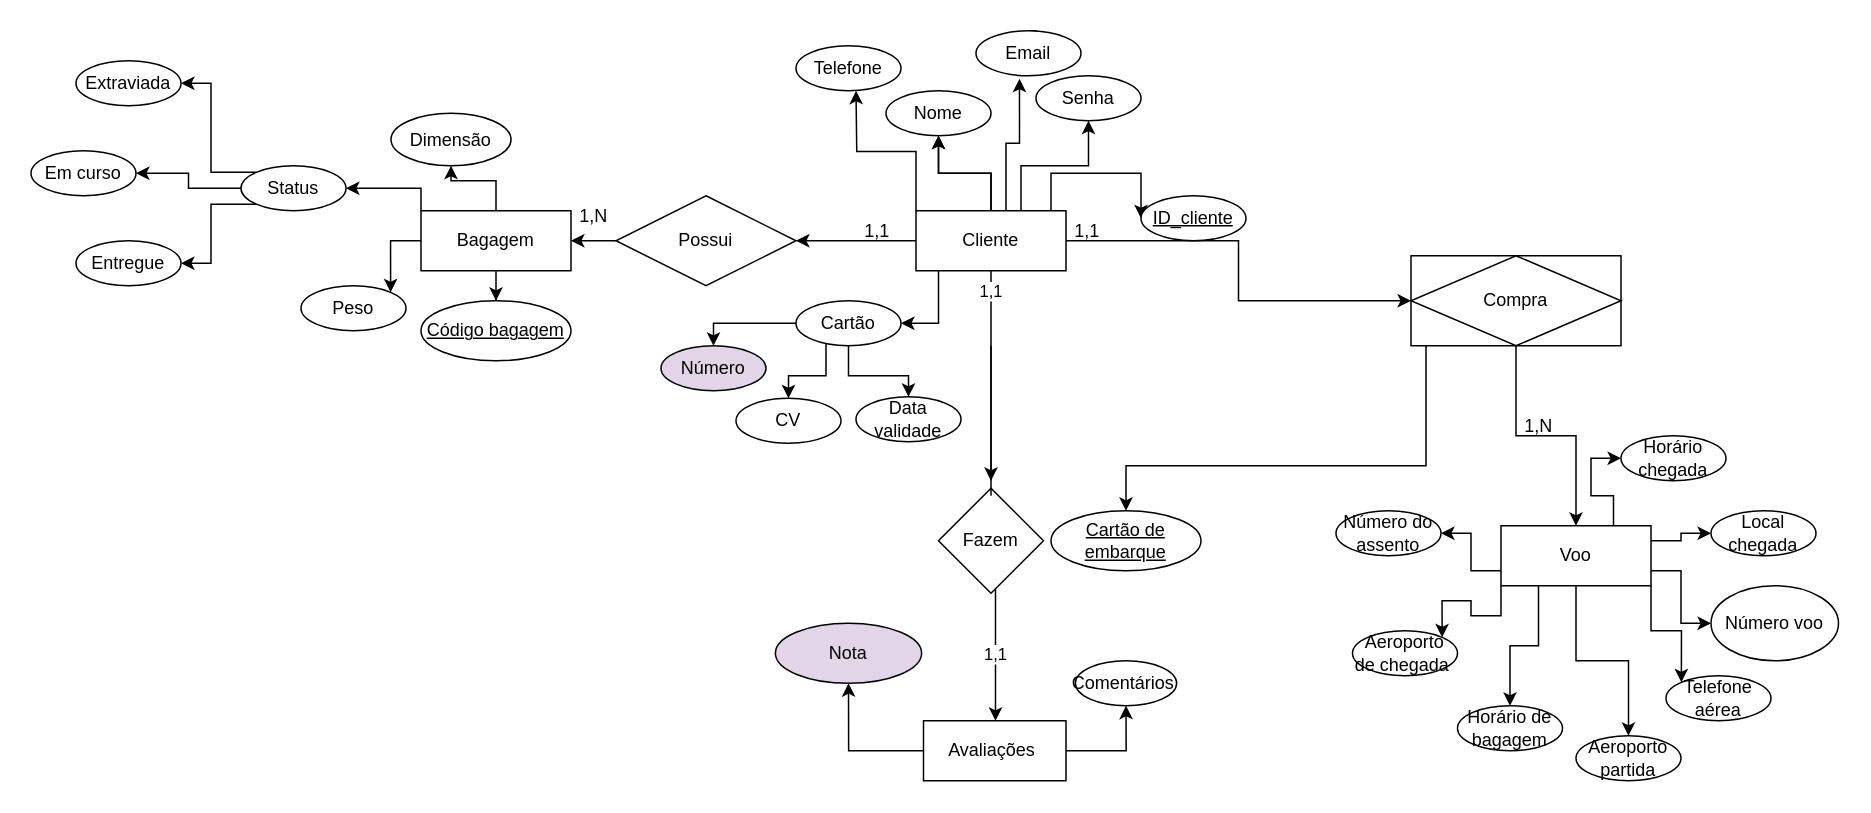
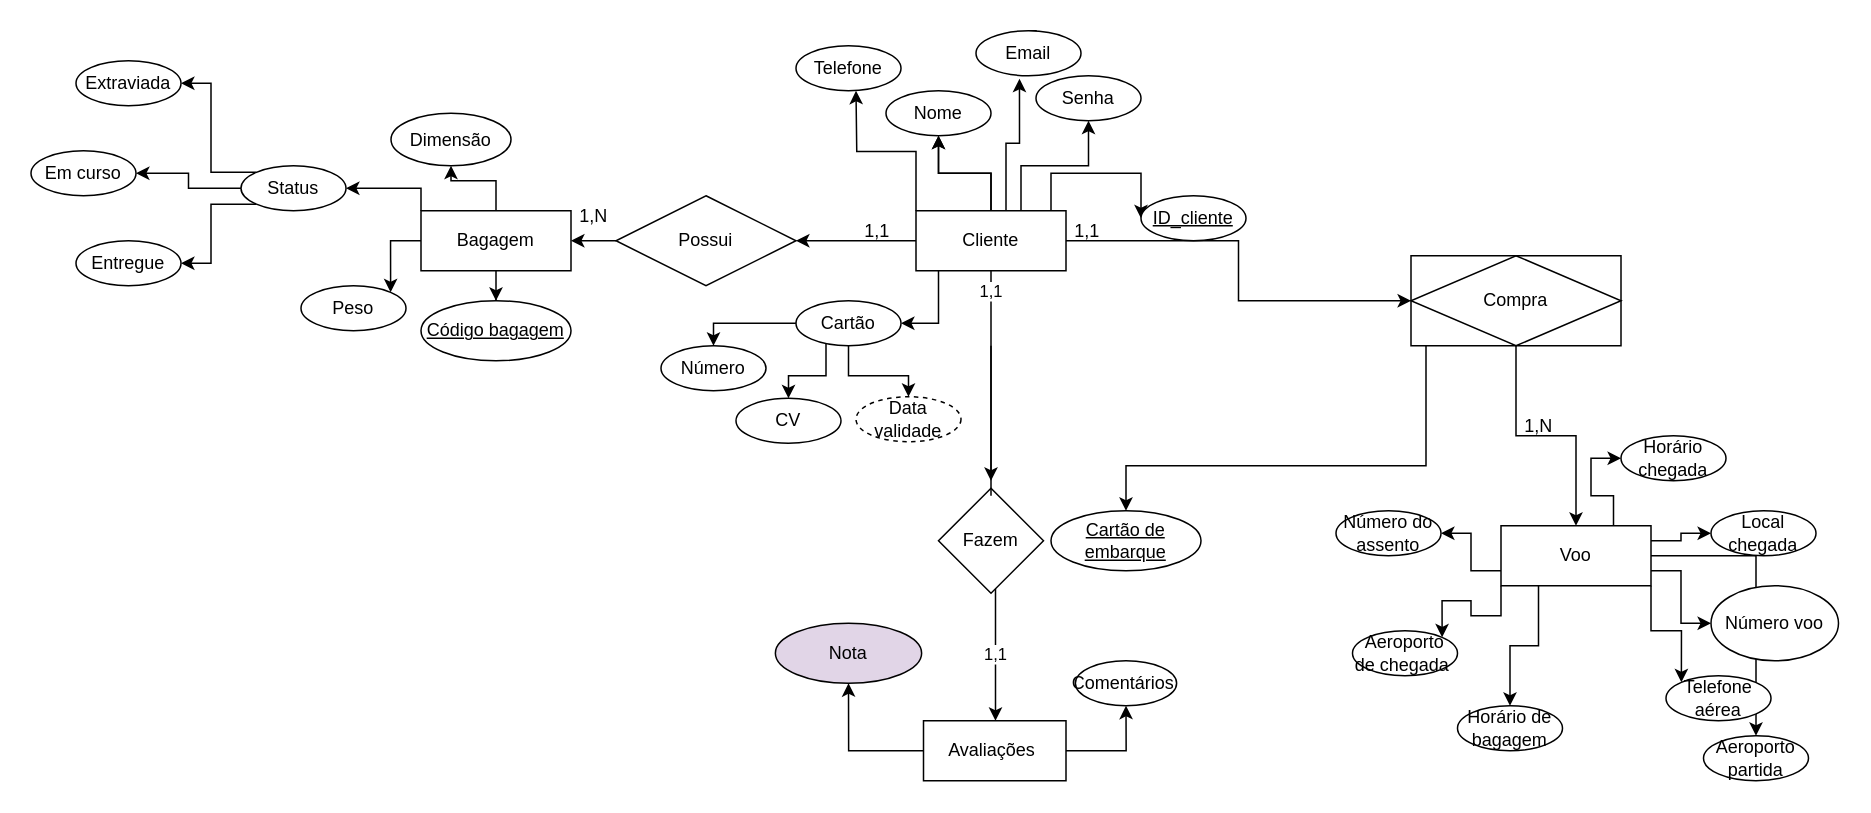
  <mxCell id="0" />
  <mxCell id="1" parent="0" />
  <mxCell id="2" style="edgeStyle=orthogonalEdgeStyle;rounded=0;orthogonalLoop=1;jettySize=auto;html=1;" edge="1" parent="1" source="11" target="54"><mxGeometry relative="1" as="geometry" /></mxCell>
  <mxCell id="3" style="edgeStyle=orthogonalEdgeStyle;rounded=0;orthogonalLoop=1;jettySize=auto;html=1;entryX=0.414;entryY=1.067;entryDx=0;entryDy=0;entryPerimeter=0;" edge="1" parent="1" source="11" target="13"><mxGeometry relative="1" as="geometry"><Array as="points"><mxPoint x="670" y="95" /><mxPoint x="679" y="95" /></Array></mxGeometry></mxCell>
  <mxCell id="4" style="edgeStyle=orthogonalEdgeStyle;rounded=0;orthogonalLoop=1;jettySize=auto;html=1;entryX=0.5;entryY=1;entryDx=0;entryDy=0;" edge="1" parent="1" source="11" target="14"><mxGeometry relative="1" as="geometry"><Array as="points"><mxPoint x="680" y="110" /><mxPoint x="725" y="110" /></Array></mxGeometry></mxCell>
  <mxCell id="5" style="edgeStyle=orthogonalEdgeStyle;rounded=0;orthogonalLoop=1;jettySize=auto;html=1;entryX=1;entryY=0.5;entryDx=0;entryDy=0;" edge="1" parent="1" source="11" target="23"><mxGeometry relative="1" as="geometry" /></mxCell>
  <mxCell id="6" style="edgeStyle=orthogonalEdgeStyle;rounded=0;orthogonalLoop=1;jettySize=auto;html=1;exitX=0;exitY=0;exitDx=0;exitDy=0;" edge="1" parent="1" source="11"><mxGeometry relative="1" as="geometry"><mxPoint x="570" y="60" as="targetPoint" /></mxGeometry></mxCell>
  <mxCell id="7" style="edgeStyle=orthogonalEdgeStyle;rounded=0;orthogonalLoop=1;jettySize=auto;html=1;entryX=1;entryY=0.5;entryDx=0;entryDy=0;" edge="1" parent="1" source="11" target="18"><mxGeometry relative="1" as="geometry"><Array as="points"><mxPoint x="625" y="215" /></Array></mxGeometry></mxCell>
  <mxCell id="8" style="edgeStyle=orthogonalEdgeStyle;rounded=0;orthogonalLoop=1;jettySize=auto;html=1;entryX=0;entryY=0.5;entryDx=0;entryDy=0;" edge="1" parent="1" source="11" target="52"><mxGeometry relative="1" as="geometry"><mxPoint x="900" y="170" as="targetPoint" /></mxGeometry></mxCell>
  <mxCell id="9" value="" style="edgeStyle=orthogonalEdgeStyle;rounded=0;orthogonalLoop=1;jettySize=auto;html=1;" edge="1" parent="1" source="11" target="54"><mxGeometry relative="1" as="geometry" /></mxCell>
  <mxCell id="10" style="edgeStyle=orthogonalEdgeStyle;rounded=0;orthogonalLoop=1;jettySize=auto;html=1;entryX=0;entryY=0.5;entryDx=0;entryDy=0;" edge="1" parent="1" source="11" target="78"><mxGeometry relative="1" as="geometry"><Array as="points"><mxPoint x="700" y="115" /></Array></mxGeometry></mxCell>
  <mxCell id="11" value="Cliente" style="whiteSpace=wrap;html=1;align=center;" vertex="1" parent="1"><mxGeometry x="610" y="140" width="100" height="40" as="geometry" /></mxCell>
  <mxCell id="12" style="edgeStyle=orthogonalEdgeStyle;rounded=0;orthogonalLoop=1;jettySize=auto;html=1;exitX=0.5;exitY=0;exitDx=0;exitDy=0;" edge="1" parent="1" source="13"><mxGeometry relative="1" as="geometry"><mxPoint x="690" y="50" as="targetPoint" /></mxGeometry></mxCell>
  <mxCell id="13" value="Email" style="ellipse;whiteSpace=wrap;html=1;align=center;" vertex="1" parent="1"><mxGeometry x="650" y="20" width="70" height="30" as="geometry" /></mxCell>
  <mxCell id="14" value="Senha" style="ellipse;whiteSpace=wrap;html=1;align=center;" vertex="1" parent="1"><mxGeometry x="690" y="50" width="70" height="30" as="geometry" /></mxCell>
  <mxCell id="15" style="edgeStyle=orthogonalEdgeStyle;rounded=0;orthogonalLoop=1;jettySize=auto;html=1;entryX=0.5;entryY=0;entryDx=0;entryDy=0;" edge="1" parent="1" source="18" target="20"><mxGeometry relative="1" as="geometry"><Array as="points"><mxPoint x="475" y="215" /></Array></mxGeometry></mxCell>
  <mxCell id="16" style="edgeStyle=orthogonalEdgeStyle;rounded=0;orthogonalLoop=1;jettySize=auto;html=1;" edge="1" parent="1" source="18" target="21"><mxGeometry relative="1" as="geometry" /></mxCell>
  <mxCell id="17" style="edgeStyle=orthogonalEdgeStyle;rounded=0;orthogonalLoop=1;jettySize=auto;html=1;entryX=0.5;entryY=0;entryDx=0;entryDy=0;" edge="1" parent="1" source="18" target="19"><mxGeometry relative="1" as="geometry"><Array as="points"><mxPoint x="550" y="250" /><mxPoint x="525" y="250" /></Array></mxGeometry></mxCell>
  <mxCell id="18" value="Cartão" style="ellipse;whiteSpace=wrap;html=1;align=center;" vertex="1" parent="1"><mxGeometry x="530" y="200" width="70" height="30" as="geometry" /></mxCell>
  <mxCell id="19" value="CV" style="ellipse;whiteSpace=wrap;html=1;align=center;" vertex="1" parent="1"><mxGeometry x="490" y="265" width="70" height="30" as="geometry" /></mxCell>
- <mxCell id="20" value="Número" style="ellipse;whiteSpace=wrap;html=1;align=center;fillColor=#e1d5e7;" vertex="1" parent="1"><mxGeometry x="440" y="230" width="70" height="30" as="geometry" /></mxCell>
- <mxCell id="21" value="Data validade" style="ellipse;whiteSpace=wrap;html=1;align=center;" vertex="1" parent="1"><mxGeometry x="570" y="264" width="70" height="30" as="geometry" /></mxCell>
+ <mxCell id="20" value="Número" style="ellipse;whiteSpace=wrap;html=1;align=center;" vertex="1" parent="1"><mxGeometry x="440" y="230" width="70" height="30" as="geometry" /></mxCell>
+ <mxCell id="21" value="Data validade" style="ellipse;whiteSpace=wrap;html=1;align=center;dashed=1;" vertex="1" parent="1"><mxGeometry x="570" y="264" width="70" height="30" as="geometry" /></mxCell>
  <mxCell id="22" style="edgeStyle=orthogonalEdgeStyle;rounded=0;orthogonalLoop=1;jettySize=auto;html=1;entryX=1;entryY=0.5;entryDx=0;entryDy=0;" edge="1" parent="1" source="23" target="28"><mxGeometry relative="1" as="geometry" /></mxCell>
  <mxCell id="23" value="Possui" style="shape=rhombus;perimeter=rhombusPerimeter;whiteSpace=wrap;html=1;align=center;" vertex="1" parent="1"><mxGeometry x="410" y="130" width="120" height="60" as="geometry" /></mxCell>
  <mxCell id="24" style="edgeStyle=orthogonalEdgeStyle;rounded=0;orthogonalLoop=1;jettySize=auto;html=1;" edge="1" parent="1" source="28" target="29"><mxGeometry relative="1" as="geometry" /></mxCell>
  <mxCell id="25" style="edgeStyle=orthogonalEdgeStyle;rounded=0;orthogonalLoop=1;jettySize=auto;html=1;entryX=1;entryY=0;entryDx=0;entryDy=0;" edge="1" parent="1" source="28" target="40"><mxGeometry relative="1" as="geometry" /></mxCell>
  <mxCell id="26" style="edgeStyle=orthogonalEdgeStyle;rounded=0;orthogonalLoop=1;jettySize=auto;html=1;" edge="1" parent="1" source="28" target="41"><mxGeometry relative="1" as="geometry" /></mxCell>
  <mxCell id="27" style="edgeStyle=orthogonalEdgeStyle;rounded=0;orthogonalLoop=1;jettySize=auto;html=1;exitX=0;exitY=0;exitDx=0;exitDy=0;entryX=1;entryY=0.5;entryDx=0;entryDy=0;" edge="1" parent="1" source="28" target="64"><mxGeometry relative="1" as="geometry"><Array as="points"><mxPoint x="280" y="125" /></Array></mxGeometry></mxCell>
  <mxCell id="28" value="Bagagem" style="whiteSpace=wrap;html=1;align=center;" vertex="1" parent="1"><mxGeometry x="280" y="140" width="100" height="40" as="geometry" /></mxCell>
  <mxCell id="29" value="Código bagagem" style="ellipse;whiteSpace=wrap;html=1;align=center;fontStyle=4;" vertex="1" parent="1"><mxGeometry x="280" y="200" width="100" height="40" as="geometry" /></mxCell>
  <mxCell id="30" style="edgeStyle=orthogonalEdgeStyle;rounded=0;orthogonalLoop=1;jettySize=auto;html=1;" edge="1" parent="1"><mxGeometry relative="1" as="geometry"><mxPoint x="1060" y="360" as="targetPoint" /><mxPoint x="1070" y="370" as="sourcePoint" /></mxGeometry></mxCell>
  <mxCell id="31" style="edgeStyle=orthogonalEdgeStyle;rounded=0;orthogonalLoop=1;jettySize=auto;html=1;exitX=0;exitY=0.75;exitDx=0;exitDy=0;" edge="1" parent="1" source="39" target="46"><mxGeometry relative="1" as="geometry" /></mxCell>
  <mxCell id="32" style="edgeStyle=orthogonalEdgeStyle;rounded=0;orthogonalLoop=1;jettySize=auto;html=1;exitX=0.25;exitY=1;exitDx=0;exitDy=0;entryX=0.5;entryY=0;entryDx=0;entryDy=0;" edge="1" parent="1" source="39" target="43"><mxGeometry relative="1" as="geometry" /></mxCell>
  <mxCell id="33" style="edgeStyle=orthogonalEdgeStyle;rounded=0;orthogonalLoop=1;jettySize=auto;html=1;exitX=0;exitY=1;exitDx=0;exitDy=0;entryX=1;entryY=0;entryDx=0;entryDy=0;" edge="1" parent="1" source="39" target="48"><mxGeometry relative="1" as="geometry" /></mxCell>
  <mxCell id="34" style="edgeStyle=orthogonalEdgeStyle;rounded=0;orthogonalLoop=1;jettySize=auto;html=1;exitX=1;exitY=1;exitDx=0;exitDy=0;entryX=0;entryY=0;entryDx=0;entryDy=0;" edge="1" parent="1" source="39" target="49"><mxGeometry relative="1" as="geometry" /></mxCell>
  <mxCell id="35" style="edgeStyle=orthogonalEdgeStyle;rounded=0;orthogonalLoop=1;jettySize=auto;html=1;exitX=1;exitY=0.75;exitDx=0;exitDy=0;entryX=0;entryY=0.5;entryDx=0;entryDy=0;" edge="1" parent="1" source="39" target="44"><mxGeometry relative="1" as="geometry" /></mxCell>
  <mxCell id="36" style="edgeStyle=orthogonalEdgeStyle;rounded=0;orthogonalLoop=1;jettySize=auto;html=1;exitX=1;exitY=0.25;exitDx=0;exitDy=0;entryX=0;entryY=0.5;entryDx=0;entryDy=0;" edge="1" parent="1" source="39" target="45"><mxGeometry relative="1" as="geometry" /></mxCell>
  <mxCell id="37" style="edgeStyle=orthogonalEdgeStyle;rounded=0;orthogonalLoop=1;jettySize=auto;html=1;exitX=0.75;exitY=0;exitDx=0;exitDy=0;entryX=0;entryY=0.5;entryDx=0;entryDy=0;" edge="1" parent="1" source="39" target="42"><mxGeometry relative="1" as="geometry" /></mxCell>
  <mxCell id="38" style="edgeStyle=orthogonalEdgeStyle;rounded=0;orthogonalLoop=1;jettySize=auto;html=1;entryX=0.5;entryY=0;entryDx=0;entryDy=0;" edge="1" parent="1" source="39" target="47"><mxGeometry relative="1" as="geometry" /></mxCell>
  <mxCell id="39" value="Voo" style="whiteSpace=wrap;html=1;align=center;" vertex="1" parent="1"><mxGeometry x="1000" y="350" width="100" height="40" as="geometry" /></mxCell>
  <mxCell id="40" value="Peso" style="ellipse;whiteSpace=wrap;html=1;align=center;" vertex="1" parent="1"><mxGeometry x="200" y="190" width="70" height="30" as="geometry" /></mxCell>
  <mxCell id="41" value="Dimensão" style="ellipse;whiteSpace=wrap;html=1;align=center;" vertex="1" parent="1"><mxGeometry x="260" y="75" width="80" height="35" as="geometry" /></mxCell>
  <mxCell id="42" value="Horário chegada" style="ellipse;whiteSpace=wrap;html=1;align=center;" vertex="1" parent="1"><mxGeometry x="1080" y="290" width="70" height="30" as="geometry" /></mxCell>
  <mxCell id="43" value="Horário de bagagem" style="ellipse;whiteSpace=wrap;html=1;align=center;" vertex="1" parent="1"><mxGeometry x="971" y="470" width="70" height="30" as="geometry" /></mxCell>
  <mxCell id="44" value="Número voo" style="ellipse;whiteSpace=wrap;html=1;align=center;" vertex="1" parent="1"><mxGeometry x="1140" y="390" width="85" height="50" as="geometry" /></mxCell>
  <mxCell id="45" value="Local chegada" style="ellipse;whiteSpace=wrap;html=1;align=center;" vertex="1" parent="1"><mxGeometry x="1140" y="340" width="70" height="30" as="geometry" /></mxCell>
  <mxCell id="46" value="Número do assento" style="ellipse;whiteSpace=wrap;html=1;align=center;" vertex="1" parent="1"><mxGeometry x="890" y="340" width="70" height="30" as="geometry" /></mxCell>
- <mxCell id="47" value="Aeroporto partida" style="ellipse;whiteSpace=wrap;html=1;align=center;" vertex="1" parent="1"><mxGeometry x="1050" y="490" width="70" height="30" as="geometry" /></mxCell>
+ <mxCell id="47" value="Aeroporto partida" style="ellipse;whiteSpace=wrap;html=1;align=center;" vertex="1" parent="1"><mxGeometry x="1135" y="490" width="70" height="30" as="geometry" /></mxCell>
  <mxCell id="48" value="Aeroporto de chegada&amp;nbsp;" style="ellipse;whiteSpace=wrap;html=1;align=center;" vertex="1" parent="1"><mxGeometry x="901" y="420" width="70" height="30" as="geometry" /></mxCell>
  <mxCell id="49" value="Telefone aérea" style="ellipse;whiteSpace=wrap;html=1;align=center;" vertex="1" parent="1"><mxGeometry x="1110" y="450" width="70" height="30" as="geometry" /></mxCell>
  <mxCell id="50" style="edgeStyle=orthogonalEdgeStyle;rounded=0;orthogonalLoop=1;jettySize=auto;html=1;entryX=0.5;entryY=0;entryDx=0;entryDy=0;" edge="1" parent="1" source="52" target="55"><mxGeometry relative="1" as="geometry"><Array as="points"><mxPoint x="950" y="180" /><mxPoint x="950" y="310" /><mxPoint x="750" y="310" /></Array></mxGeometry></mxCell>
  <mxCell id="51" style="edgeStyle=orthogonalEdgeStyle;rounded=0;orthogonalLoop=1;jettySize=auto;html=1;exitX=0.5;exitY=1;exitDx=0;exitDy=0;entryX=0.5;entryY=0;entryDx=0;entryDy=0;" edge="1" parent="1" source="52" target="39"><mxGeometry relative="1" as="geometry" /></mxCell>
  <mxCell id="52" value="Compra" style="shape=associativeEntity;whiteSpace=wrap;html=1;align=center;" vertex="1" parent="1"><mxGeometry x="940" y="170" width="140" height="60" as="geometry" /></mxCell>
  <mxCell id="53" style="edgeStyle=orthogonalEdgeStyle;rounded=0;orthogonalLoop=1;jettySize=auto;html=1;exitX=0.5;exitY=1;exitDx=0;exitDy=0;" edge="1" parent="1" source="44" target="44"><mxGeometry relative="1" as="geometry" /></mxCell>
  <mxCell id="54" value="Nome" style="ellipse;whiteSpace=wrap;html=1;align=center;" vertex="1" parent="1"><mxGeometry x="590" y="60" width="70" height="30" as="geometry" /></mxCell>
  <mxCell id="55" value="Cartão de embarque" style="ellipse;whiteSpace=wrap;html=1;align=center;fontStyle=4;" vertex="1" parent="1"><mxGeometry x="700" y="340" width="100" height="40" as="geometry" /></mxCell>
  <mxCell id="56" value="Extraviada&lt;br&gt;" style="ellipse;whiteSpace=wrap;html=1;align=center;" vertex="1" parent="1"><mxGeometry x="50" y="40" width="70" height="30" as="geometry" /></mxCell>
  <mxCell id="57" value="1,1" style="text;strokeColor=none;fillColor=none;spacingLeft=4;spacingRight=4;overflow=hidden;rotatable=0;points=[[0,0.5],[1,0.5]];portConstraint=eastwest;fontSize=12;" vertex="1" parent="1"><mxGeometry x="710" y="140" width="40" height="30" as="geometry" /></mxCell>
  <mxCell id="58" value="Em curso&lt;br&gt;" style="ellipse;whiteSpace=wrap;html=1;align=center;" vertex="1" parent="1"><mxGeometry x="20" y="100" width="70" height="30" as="geometry" /></mxCell>
  <mxCell id="59" value="Entregue&lt;br&gt;" style="ellipse;whiteSpace=wrap;html=1;align=center;" vertex="1" parent="1"><mxGeometry x="50" y="160" width="70" height="30" as="geometry" /></mxCell>
  <mxCell id="60" value="1,N" style="text;strokeColor=none;fillColor=none;spacingLeft=4;spacingRight=4;overflow=hidden;rotatable=0;points=[[0,0.5],[1,0.5]];portConstraint=eastwest;fontSize=12;" vertex="1" parent="1"><mxGeometry x="1010" y="270" width="40" height="30" as="geometry" /></mxCell>
  <mxCell id="61" style="edgeStyle=orthogonalEdgeStyle;rounded=0;orthogonalLoop=1;jettySize=auto;html=1;exitX=0;exitY=0;exitDx=0;exitDy=0;entryX=1;entryY=0.5;entryDx=0;entryDy=0;" edge="1" parent="1" source="64" target="56"><mxGeometry relative="1" as="geometry" /></mxCell>
  <mxCell id="62" style="edgeStyle=orthogonalEdgeStyle;rounded=0;orthogonalLoop=1;jettySize=auto;html=1;exitX=0;exitY=1;exitDx=0;exitDy=0;entryX=1;entryY=0.5;entryDx=0;entryDy=0;" edge="1" parent="1" source="64" target="59"><mxGeometry relative="1" as="geometry" /></mxCell>
  <mxCell id="63" style="edgeStyle=orthogonalEdgeStyle;rounded=0;orthogonalLoop=1;jettySize=auto;html=1;exitX=0;exitY=0.5;exitDx=0;exitDy=0;entryX=1;entryY=0.5;entryDx=0;entryDy=0;" edge="1" parent="1" source="64" target="58"><mxGeometry relative="1" as="geometry" /></mxCell>
  <mxCell id="64" value="Status" style="ellipse;whiteSpace=wrap;html=1;align=center;" vertex="1" parent="1"><mxGeometry x="160" y="110" width="70" height="30" as="geometry" /></mxCell>
  <mxCell id="65" value="1,N" style="text;strokeColor=none;fillColor=none;spacingLeft=4;spacingRight=4;overflow=hidden;rotatable=0;points=[[0,0.5],[1,0.5]];portConstraint=eastwest;fontSize=12;" vertex="1" parent="1"><mxGeometry x="380" y="130" width="40" height="30" as="geometry" /></mxCell>
  <mxCell id="66" value="1,1" style="text;strokeColor=none;fillColor=none;spacingLeft=4;spacingRight=4;overflow=hidden;rotatable=0;points=[[0,0.5],[1,0.5]];portConstraint=eastwest;fontSize=12;" vertex="1" parent="1"><mxGeometry x="570" y="140" width="40" height="30" as="geometry" /></mxCell>
  <mxCell id="67" value="Telefone" style="ellipse;whiteSpace=wrap;html=1;align=center;" vertex="1" parent="1"><mxGeometry x="530" y="30" width="70" height="30" as="geometry" /></mxCell>
  <mxCell id="68" value="" style="edgeStyle=orthogonalEdgeStyle;rounded=0;orthogonalLoop=1;jettySize=auto;html=1;" edge="1" parent="1" source="70" target="72"><mxGeometry relative="1" as="geometry" /></mxCell>
  <mxCell id="69" value="" style="edgeStyle=orthogonalEdgeStyle;rounded=0;orthogonalLoop=1;jettySize=auto;html=1;" edge="1" parent="1" source="70" target="73"><mxGeometry relative="1" as="geometry" /></mxCell>
  <mxCell id="70" value="Avaliações&amp;nbsp;" style="rounded=0;whiteSpace=wrap;html=1;" vertex="1" parent="1"><mxGeometry x="615" y="480" width="95" height="40" as="geometry" /></mxCell>
  <mxCell id="71" value="1,1" style="edgeStyle=orthogonalEdgeStyle;rounded=0;orthogonalLoop=1;jettySize=auto;html=1;" edge="1" parent="1" source="74"><mxGeometry relative="1" as="geometry"><Array as="points"><mxPoint x="663" y="410" /><mxPoint x="663" y="410" /></Array><mxPoint x="663" y="480" as="targetPoint" /></mxGeometry></mxCell>
  <mxCell id="72" value="Comentários&amp;nbsp;" style="ellipse;whiteSpace=wrap;html=1;rounded=0;" vertex="1" parent="1"><mxGeometry x="716.25" y="440" width="67.5" height="30" as="geometry" /></mxCell>
  <mxCell id="73" value="Nota" style="ellipse;whiteSpace=wrap;html=1;rounded=0;fillColor=#e1d5e7;" vertex="1" parent="1"><mxGeometry x="516.25" y="415" width="97.5" height="40" as="geometry" /></mxCell>
  <mxCell id="74" value="Fazem" style="rhombus;whiteSpace=wrap;html=1;" vertex="1" parent="1"><mxGeometry x="625" y="325" width="70" height="70" as="geometry" /></mxCell>
  <mxCell id="75" value="" style="edgeStyle=orthogonalEdgeStyle;rounded=0;orthogonalLoop=1;jettySize=auto;html=1;endArrow=none;" edge="1" parent="1" source="11"><mxGeometry relative="1" as="geometry"><mxPoint x="660" y="330" as="targetPoint" /><mxPoint x="660" y="180" as="sourcePoint" /></mxGeometry></mxCell>
  <mxCell id="76" value="1,1&lt;br&gt;" style="edgeLabel;html=1;align=center;verticalAlign=middle;resizable=0;points=[];" connectable="0" vertex="1" parent="75"><mxGeometry x="-0.825" y="-1" relative="1" as="geometry"><mxPoint as="offset" /></mxGeometry></mxCell>
  <mxCell id="77" value="" style="endArrow=classic;html=1;rounded=0;" edge="1" parent="1"><mxGeometry width="50" height="50" relative="1" as="geometry"><mxPoint x="660" y="230" as="sourcePoint" /><mxPoint x="660" y="320" as="targetPoint" /><Array as="points"><mxPoint x="660" y="250" /><mxPoint x="660" y="270" /></Array></mxGeometry></mxCell>
  <mxCell id="78" value="&lt;u&gt;ID_cliente&lt;/u&gt;" style="ellipse;whiteSpace=wrap;html=1;align=center;" vertex="1" parent="1"><mxGeometry x="760" y="130" width="70" height="30" as="geometry" /></mxCell>
